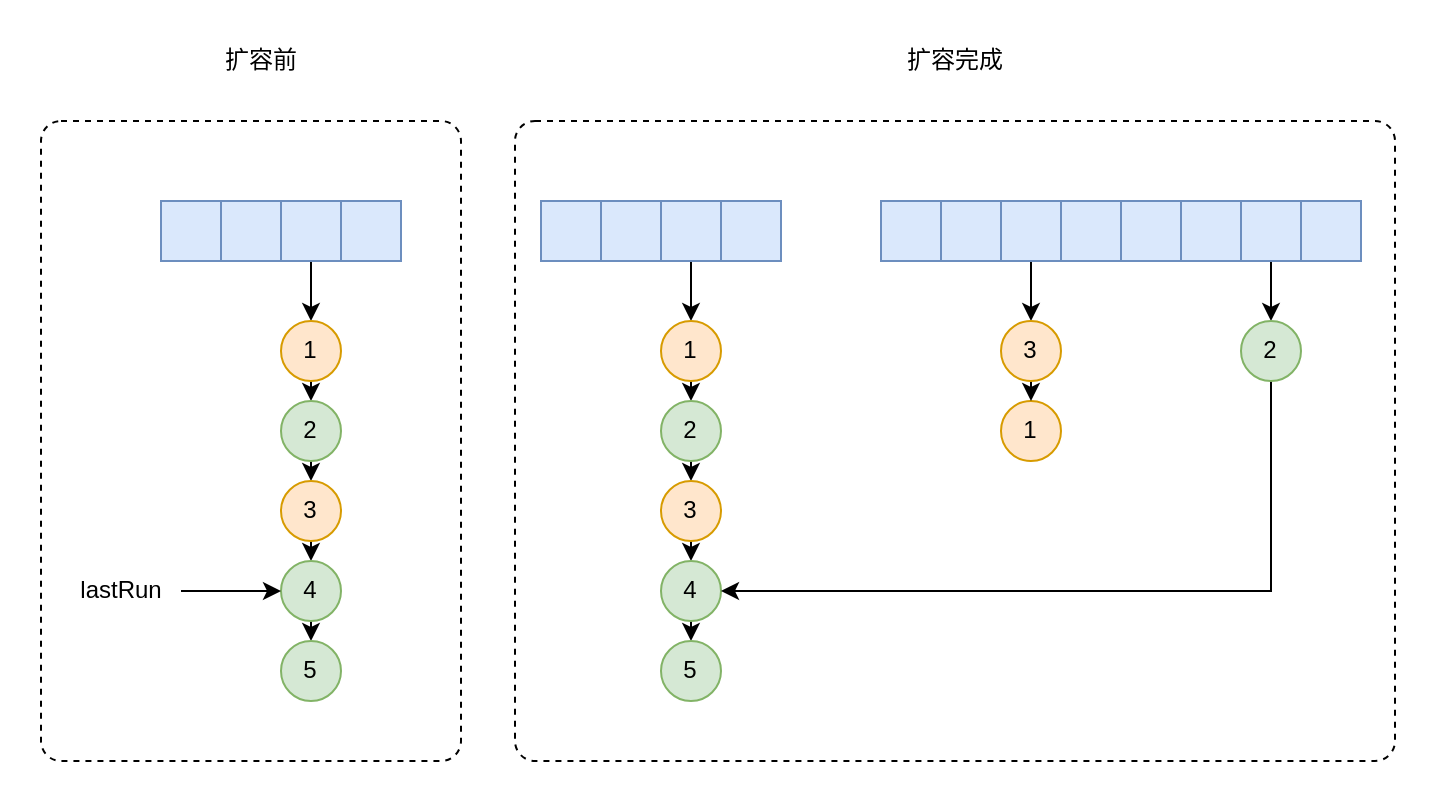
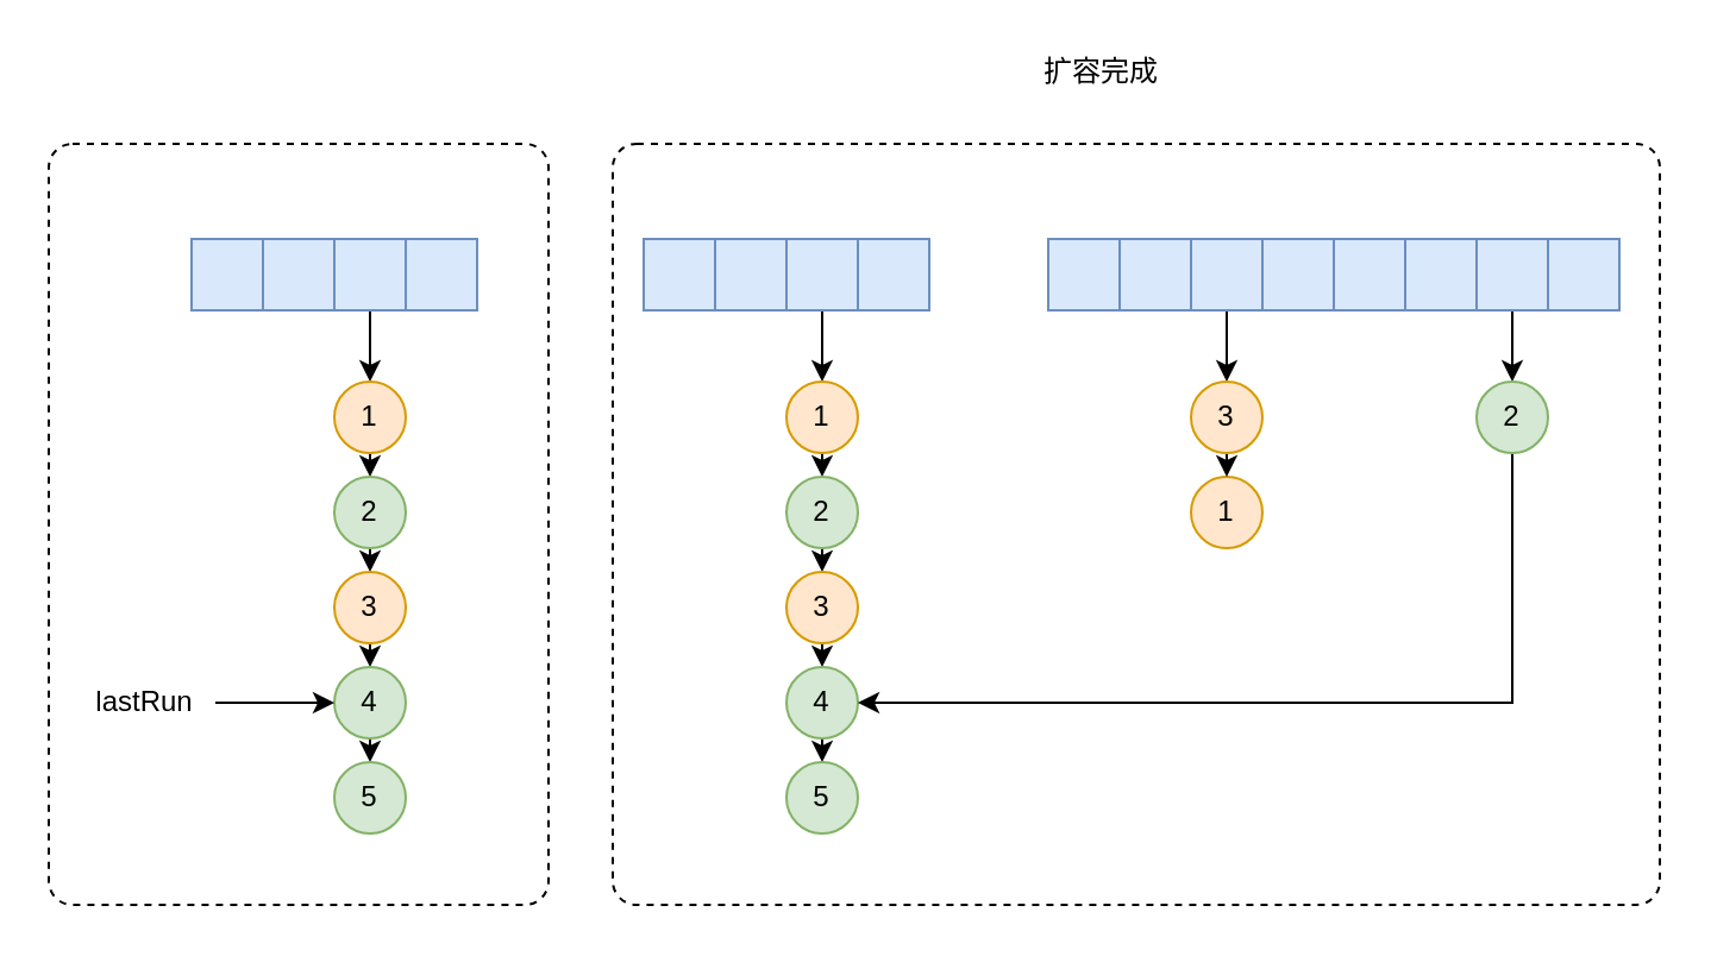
  <mxCell id="0" />
  <mxCell id="1" parent="0" />
  <mxCell id="2" value="" style="html=1;align=center;verticalAlign=top;rounded=1;absoluteArcSize=1;arcSize=20;dashed=1;" vertex="1" parent="1"><mxGeometry x="257" y="60" width="440" height="320" as="geometry" /></mxCell>
  <mxCell id="3" value="" style="html=1;align=center;verticalAlign=top;rounded=1;absoluteArcSize=1;arcSize=20;dashed=1;" vertex="1" parent="1"><mxGeometry x="20" y="60" width="210" height="320" as="geometry" /></mxCell>
  <mxCell id="4" value="" style="rounded=0;whiteSpace=wrap;html=1;fillColor=#dae8fc;strokeColor=#6c8ebf;" vertex="1" parent="1"><mxGeometry x="80" y="100" width="30" height="30" as="geometry" /></mxCell>
  <mxCell id="5" value="" style="rounded=0;whiteSpace=wrap;html=1;fillColor=#dae8fc;strokeColor=#6c8ebf;" vertex="1" parent="1"><mxGeometry x="110" y="100" width="30" height="30" as="geometry" /></mxCell>
  <mxCell id="6" style="edgeStyle=orthogonalEdgeStyle;rounded=0;orthogonalLoop=1;jettySize=auto;html=1;exitX=0.5;exitY=1;exitDx=0;exitDy=0;" edge="1" parent="1" source="7" target="20"><mxGeometry relative="1" as="geometry" /></mxCell>
  <mxCell id="7" value="" style="rounded=0;whiteSpace=wrap;html=1;fillColor=#dae8fc;strokeColor=#6c8ebf;" vertex="1" parent="1"><mxGeometry x="140" y="100" width="30" height="30" as="geometry" /></mxCell>
  <mxCell id="8" value="" style="rounded=0;whiteSpace=wrap;html=1;fillColor=#dae8fc;strokeColor=#6c8ebf;" vertex="1" parent="1"><mxGeometry x="170" y="100" width="30" height="30" as="geometry" /></mxCell>
  <mxCell id="9" value="" style="rounded=0;whiteSpace=wrap;html=1;fillColor=#dae8fc;strokeColor=#6c8ebf;" vertex="1" parent="1"><mxGeometry x="440" y="100" width="30" height="30" as="geometry" /></mxCell>
  <mxCell id="10" value="" style="rounded=0;whiteSpace=wrap;html=1;fillColor=#dae8fc;strokeColor=#6c8ebf;" vertex="1" parent="1"><mxGeometry x="470" y="100" width="30" height="30" as="geometry" /></mxCell>
  <mxCell id="11" style="edgeStyle=orthogonalEdgeStyle;rounded=0;orthogonalLoop=1;jettySize=auto;html=1;exitX=0.25;exitY=1;exitDx=0;exitDy=0;entryX=0.5;entryY=0;entryDx=0;entryDy=0;" edge="1" parent="1" source="12" target="44"><mxGeometry relative="1" as="geometry" /></mxCell>
  <mxCell id="12" value="" style="rounded=0;whiteSpace=wrap;html=1;fillColor=#dae8fc;strokeColor=#6c8ebf;" vertex="1" parent="1"><mxGeometry x="500" y="100" width="30" height="30" as="geometry" /></mxCell>
  <mxCell id="13" value="" style="rounded=0;whiteSpace=wrap;html=1;fillColor=#dae8fc;strokeColor=#6c8ebf;" vertex="1" parent="1"><mxGeometry x="530" y="100" width="30" height="30" as="geometry" /></mxCell>
  <mxCell id="14" value="" style="rounded=0;whiteSpace=wrap;html=1;fillColor=#dae8fc;strokeColor=#6c8ebf;" vertex="1" parent="1"><mxGeometry x="560" y="100" width="30" height="30" as="geometry" /></mxCell>
  <mxCell id="15" value="" style="rounded=0;whiteSpace=wrap;html=1;fillColor=#dae8fc;strokeColor=#6c8ebf;" vertex="1" parent="1"><mxGeometry x="590" y="100" width="30" height="30" as="geometry" /></mxCell>
  <mxCell id="16" style="edgeStyle=orthogonalEdgeStyle;rounded=0;orthogonalLoop=1;jettySize=auto;html=1;exitX=0.25;exitY=1;exitDx=0;exitDy=0;entryX=0.5;entryY=0;entryDx=0;entryDy=0;" edge="1" parent="1" source="17" target="46"><mxGeometry relative="1" as="geometry" /></mxCell>
  <mxCell id="17" value="" style="rounded=0;whiteSpace=wrap;html=1;fillColor=#dae8fc;strokeColor=#6c8ebf;" vertex="1" parent="1"><mxGeometry x="620" y="100" width="30" height="30" as="geometry" /></mxCell>
  <mxCell id="18" value="" style="rounded=0;whiteSpace=wrap;html=1;fillColor=#dae8fc;strokeColor=#6c8ebf;" vertex="1" parent="1"><mxGeometry x="650" y="100" width="30" height="30" as="geometry" /></mxCell>
  <mxCell id="19" style="edgeStyle=orthogonalEdgeStyle;rounded=0;orthogonalLoop=1;jettySize=auto;html=1;exitX=0.5;exitY=1;exitDx=0;exitDy=0;entryX=0.5;entryY=0;entryDx=0;entryDy=0;" edge="1" parent="1" source="20" target="22"><mxGeometry relative="1" as="geometry" /></mxCell>
  <mxCell id="20" value="1" style="ellipse;whiteSpace=wrap;html=1;aspect=fixed;fillColor=#ffe6cc;strokeColor=#d79b00;" vertex="1" parent="1"><mxGeometry x="140" y="160" width="30" height="30" as="geometry" /></mxCell>
  <mxCell id="21" style="edgeStyle=orthogonalEdgeStyle;rounded=0;orthogonalLoop=1;jettySize=auto;html=1;exitX=0.5;exitY=1;exitDx=0;exitDy=0;entryX=0.5;entryY=0;entryDx=0;entryDy=0;" edge="1" parent="1" source="22" target="24"><mxGeometry relative="1" as="geometry" /></mxCell>
  <mxCell id="22" value="2" style="ellipse;whiteSpace=wrap;html=1;aspect=fixed;fillColor=#d5e8d4;strokeColor=#82b366;" vertex="1" parent="1"><mxGeometry x="140" y="200" width="30" height="30" as="geometry" /></mxCell>
  <mxCell id="23" style="edgeStyle=orthogonalEdgeStyle;rounded=0;orthogonalLoop=1;jettySize=auto;html=1;exitX=0.5;exitY=1;exitDx=0;exitDy=0;entryX=0.5;entryY=0;entryDx=0;entryDy=0;" edge="1" parent="1" source="24" target="26"><mxGeometry relative="1" as="geometry" /></mxCell>
  <mxCell id="24" value="3" style="ellipse;whiteSpace=wrap;html=1;aspect=fixed;fillColor=#ffe6cc;strokeColor=#d79b00;" vertex="1" parent="1"><mxGeometry x="140" y="240" width="30" height="30" as="geometry" /></mxCell>
  <mxCell id="25" style="edgeStyle=orthogonalEdgeStyle;rounded=0;orthogonalLoop=1;jettySize=auto;html=1;exitX=0.5;exitY=1;exitDx=0;exitDy=0;entryX=0.5;entryY=0;entryDx=0;entryDy=0;" edge="1" parent="1" source="26" target="27"><mxGeometry relative="1" as="geometry" /></mxCell>
  <mxCell id="26" value="4" style="ellipse;whiteSpace=wrap;html=1;aspect=fixed;fillColor=#d5e8d4;strokeColor=#82b366;" vertex="1" parent="1"><mxGeometry x="140" y="280" width="30" height="30" as="geometry" /></mxCell>
  <mxCell id="27" value="5" style="ellipse;whiteSpace=wrap;html=1;aspect=fixed;fillColor=#d5e8d4;strokeColor=#82b366;" vertex="1" parent="1"><mxGeometry x="140" y="320" width="30" height="30" as="geometry" /></mxCell>
  <mxCell id="28" value="" style="rounded=0;whiteSpace=wrap;html=1;fillColor=#dae8fc;strokeColor=#6c8ebf;" vertex="1" parent="1"><mxGeometry x="270" y="100" width="30" height="30" as="geometry" /></mxCell>
  <mxCell id="29" value="" style="rounded=0;whiteSpace=wrap;html=1;fillColor=#dae8fc;strokeColor=#6c8ebf;" vertex="1" parent="1"><mxGeometry x="300" y="100" width="30" height="30" as="geometry" /></mxCell>
  <mxCell id="30" style="edgeStyle=orthogonalEdgeStyle;rounded=0;orthogonalLoop=1;jettySize=auto;html=1;exitX=0.5;exitY=1;exitDx=0;exitDy=0;" edge="1" parent="1" source="31" target="34"><mxGeometry relative="1" as="geometry" /></mxCell>
  <mxCell id="31" value="" style="rounded=0;whiteSpace=wrap;html=1;fillColor=#dae8fc;strokeColor=#6c8ebf;" vertex="1" parent="1"><mxGeometry x="330" y="100" width="30" height="30" as="geometry" /></mxCell>
  <mxCell id="32" value="" style="rounded=0;whiteSpace=wrap;html=1;fillColor=#dae8fc;strokeColor=#6c8ebf;" vertex="1" parent="1"><mxGeometry x="360" y="100" width="30" height="30" as="geometry" /></mxCell>
  <mxCell id="33" style="edgeStyle=orthogonalEdgeStyle;rounded=0;orthogonalLoop=1;jettySize=auto;html=1;exitX=0.5;exitY=1;exitDx=0;exitDy=0;entryX=0.5;entryY=0;entryDx=0;entryDy=0;" edge="1" parent="1" source="34" target="36"><mxGeometry relative="1" as="geometry" /></mxCell>
  <mxCell id="34" value="1" style="ellipse;whiteSpace=wrap;html=1;aspect=fixed;fillColor=#ffe6cc;strokeColor=#d79b00;" vertex="1" parent="1"><mxGeometry x="330" y="160" width="30" height="30" as="geometry" /></mxCell>
  <mxCell id="35" style="edgeStyle=orthogonalEdgeStyle;rounded=0;orthogonalLoop=1;jettySize=auto;html=1;exitX=0.5;exitY=1;exitDx=0;exitDy=0;entryX=0.5;entryY=0;entryDx=0;entryDy=0;" edge="1" parent="1" source="36" target="38"><mxGeometry relative="1" as="geometry" /></mxCell>
  <mxCell id="36" value="2" style="ellipse;whiteSpace=wrap;html=1;aspect=fixed;fillColor=#d5e8d4;strokeColor=#82b366;" vertex="1" parent="1"><mxGeometry x="330" y="200" width="30" height="30" as="geometry" /></mxCell>
  <mxCell id="37" style="edgeStyle=orthogonalEdgeStyle;rounded=0;orthogonalLoop=1;jettySize=auto;html=1;exitX=0.5;exitY=1;exitDx=0;exitDy=0;entryX=0.5;entryY=0;entryDx=0;entryDy=0;" edge="1" parent="1" source="38" target="40"><mxGeometry relative="1" as="geometry" /></mxCell>
  <mxCell id="38" value="3" style="ellipse;whiteSpace=wrap;html=1;aspect=fixed;fillColor=#ffe6cc;strokeColor=#d79b00;" vertex="1" parent="1"><mxGeometry x="330" y="240" width="30" height="30" as="geometry" /></mxCell>
  <mxCell id="39" style="edgeStyle=orthogonalEdgeStyle;rounded=0;orthogonalLoop=1;jettySize=auto;html=1;exitX=0.5;exitY=1;exitDx=0;exitDy=0;entryX=0.5;entryY=0;entryDx=0;entryDy=0;" edge="1" parent="1" source="40" target="41"><mxGeometry relative="1" as="geometry" /></mxCell>
  <mxCell id="40" value="4" style="ellipse;whiteSpace=wrap;html=1;aspect=fixed;fillColor=#d5e8d4;strokeColor=#82b366;" vertex="1" parent="1"><mxGeometry x="330" y="280" width="30" height="30" as="geometry" /></mxCell>
  <mxCell id="41" value="5" style="ellipse;whiteSpace=wrap;html=1;aspect=fixed;fillColor=#d5e8d4;strokeColor=#82b366;" vertex="1" parent="1"><mxGeometry x="330" y="320" width="30" height="30" as="geometry" /></mxCell>
  <mxCell id="42" value="1" style="ellipse;whiteSpace=wrap;html=1;aspect=fixed;fillColor=#ffe6cc;strokeColor=#d79b00;" vertex="1" parent="1"><mxGeometry x="500" y="200" width="30" height="30" as="geometry" /></mxCell>
  <mxCell id="43" style="edgeStyle=orthogonalEdgeStyle;rounded=0;orthogonalLoop=1;jettySize=auto;html=1;exitX=0.5;exitY=1;exitDx=0;exitDy=0;entryX=0.5;entryY=0;entryDx=0;entryDy=0;" edge="1" parent="1" source="44" target="42"><mxGeometry relative="1" as="geometry" /></mxCell>
  <mxCell id="44" value="3" style="ellipse;whiteSpace=wrap;html=1;aspect=fixed;fillColor=#ffe6cc;strokeColor=#d79b00;" vertex="1" parent="1"><mxGeometry x="500" y="160" width="30" height="30" as="geometry" /></mxCell>
  <mxCell id="45" style="edgeStyle=orthogonalEdgeStyle;rounded=0;orthogonalLoop=1;jettySize=auto;html=1;exitX=0.5;exitY=1;exitDx=0;exitDy=0;entryX=1;entryY=0.5;entryDx=0;entryDy=0;" edge="1" parent="1" source="46" target="40"><mxGeometry relative="1" as="geometry" /></mxCell>
  <mxCell id="46" value="2" style="ellipse;whiteSpace=wrap;html=1;aspect=fixed;fillColor=#d5e8d4;strokeColor=#82b366;" vertex="1" parent="1"><mxGeometry x="620" y="160" width="30" height="30" as="geometry" /></mxCell>
  <mxCell id="47" style="edgeStyle=orthogonalEdgeStyle;rounded=0;orthogonalLoop=1;jettySize=auto;html=1;entryX=0;entryY=0.5;entryDx=0;entryDy=0;" edge="1" parent="1" source="48" target="26"><mxGeometry relative="1" as="geometry" /></mxCell>
  <mxCell id="48" value="lastRun" style="text;html=1;align=center;verticalAlign=middle;resizable=0;points=[];autosize=1;strokeColor=none;fillColor=none;" vertex="1" parent="1"><mxGeometry x="30" y="285" width="60" height="20" as="geometry" /></mxCell>
- <mxCell id="49" value="扩容前" style="text;html=1;align=center;verticalAlign=middle;resizable=0;points=[];autosize=1;strokeColor=none;fillColor=none;" vertex="1" parent="1"><mxGeometry x="105" y="20" width="50" height="20" as="geometry" /></mxCell>
- <mxCell id="50" value="扩容完成" style="text;html=1;align=center;verticalAlign=middle;resizable=0;points=[];autosize=1;strokeColor=none;fillColor=none;" vertex="1" parent="1"><mxGeometry x="447" y="20" width="60" height="20" as="geometry" /></mxCell>
+ <mxCell id="50" value="扩容完成" style="text;html=1;align=center;verticalAlign=middle;resizable=0;points=[];autosize=1;strokeColor=none;fillColor=none;" vertex="1" parent="1"><mxGeometry x="432" y="20" width="60" height="20" as="geometry" /></mxCell>
